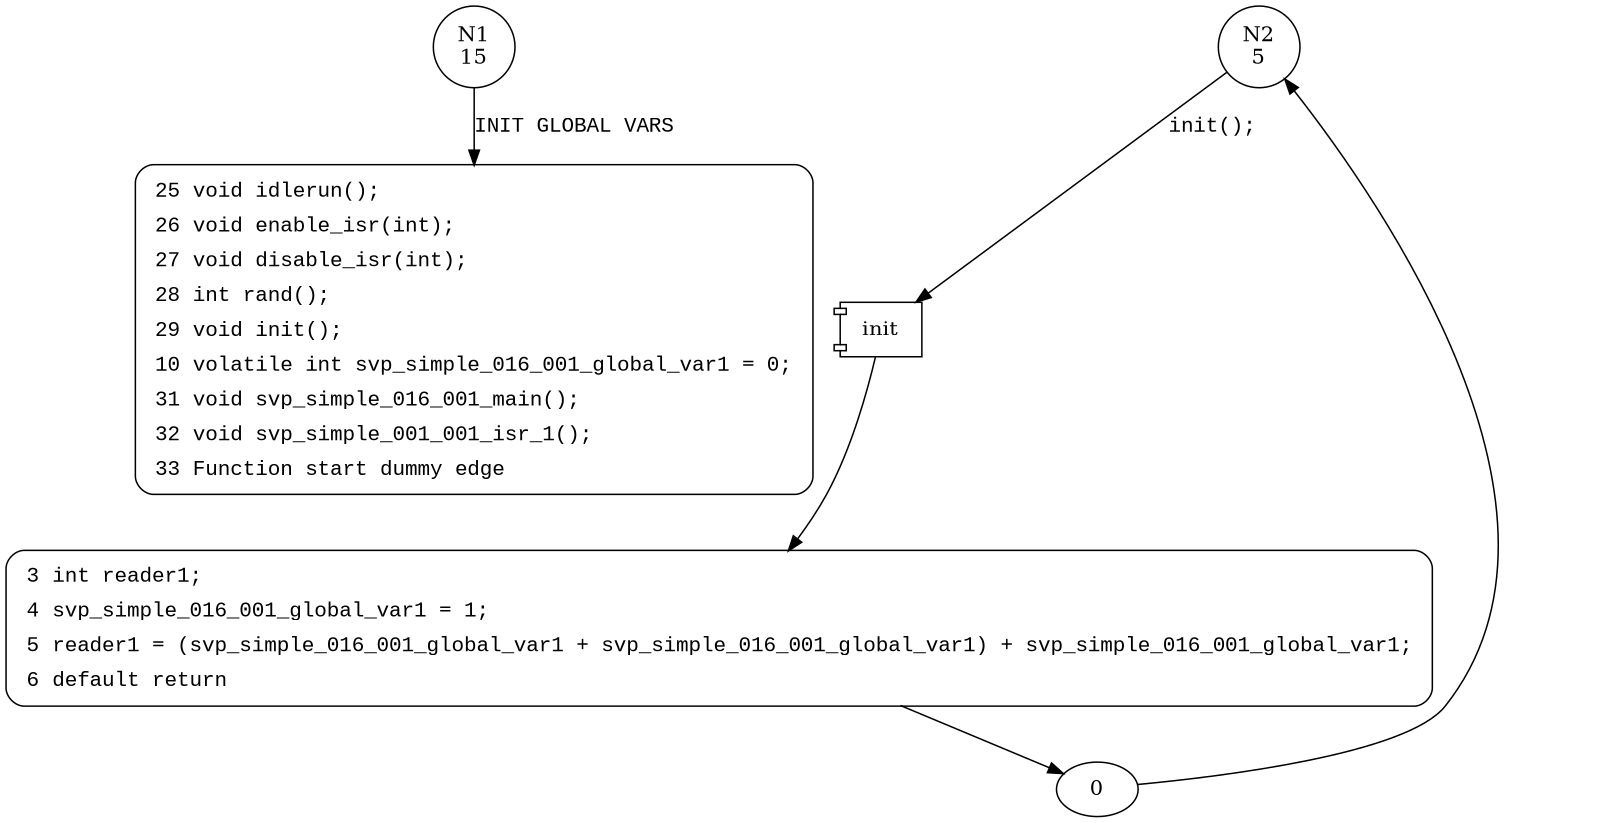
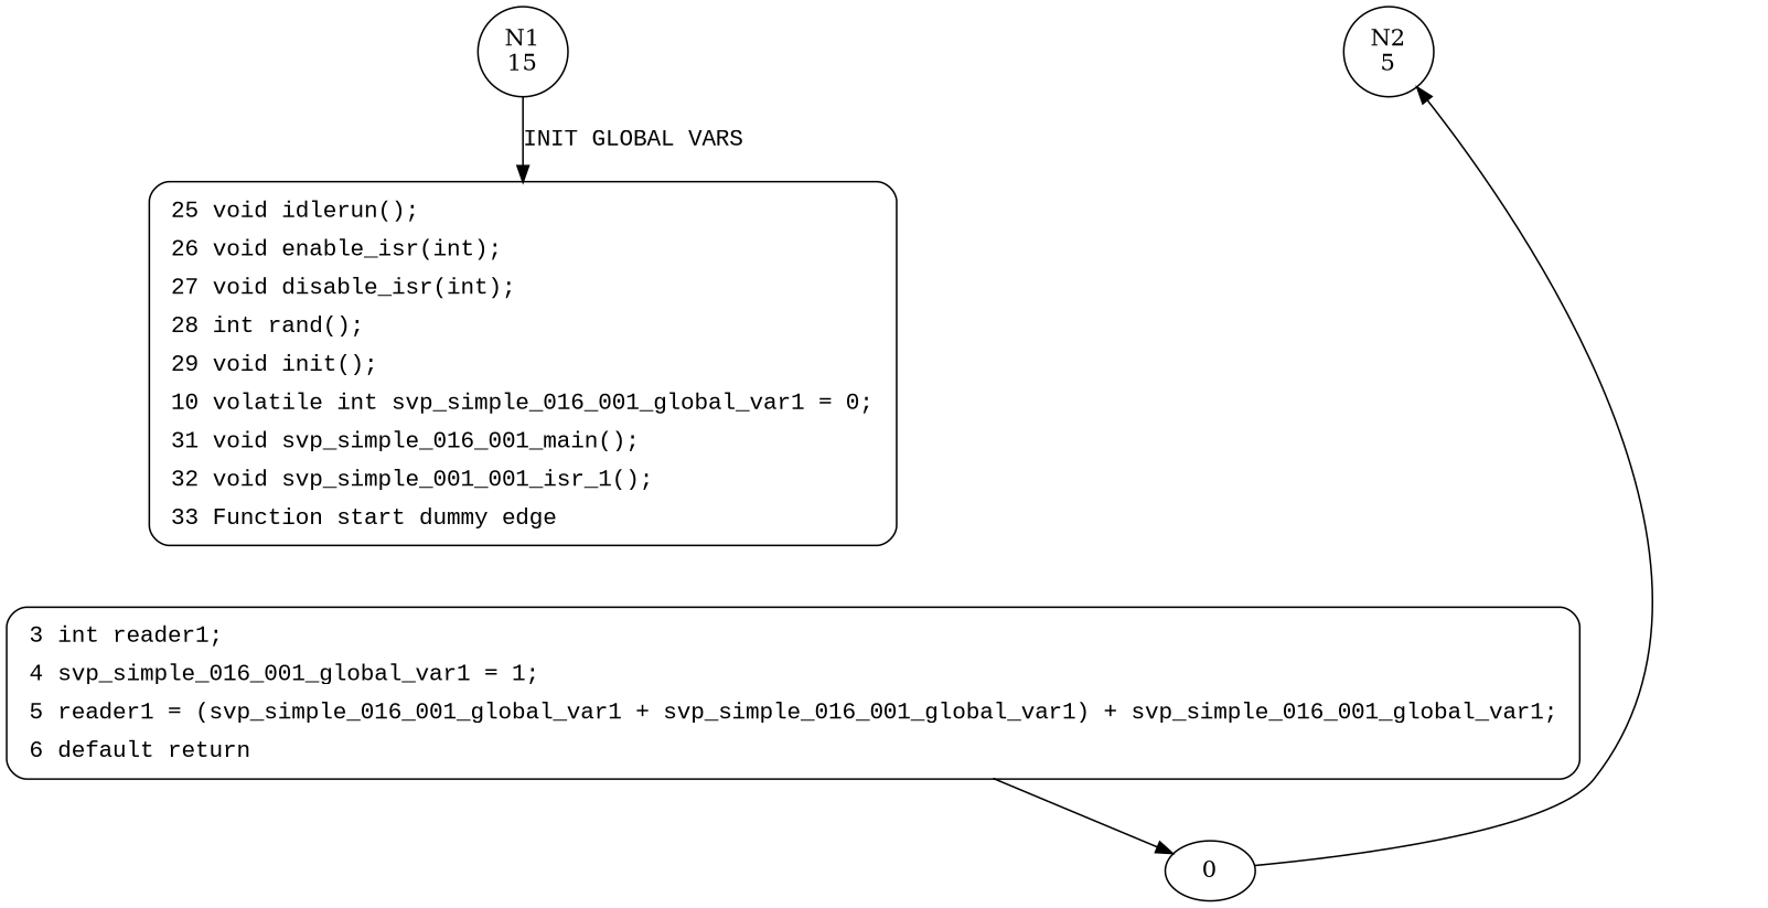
  digraph {
    node [shape=circle]
    edge [fontname="Courier New"]
    n1 [label="N1\n15"]
    n2 [fillcolor=white fontname="Courier New" label=<<table border="0" cellborder="0" cellpadding="3" bgcolor="white"><tr><td align="right">25</td><td align="left">void idlerun();</td></tr><tr><td align="right">26</td><td align="left">void enable_isr(int);</td></tr><tr><td align="right">27</td><td align="left">void disable_isr(int);</td></tr><tr><td align="right">28</td><td align="left">int rand();</td></tr><tr><td align="right">29</td><td align="left">void init();</td></tr><tr><td align="right">10</td><td align="left">volatile int svp_simple_016_001_global_var1 = 0;</td></tr><tr><td align="right">31</td><td align="left">void svp_simple_016_001_main();</td></tr><tr><td align="right">32</td><td align="left">void svp_simple_001_001_isr_1();</td></tr><tr><td align="right">33</td><td align="left">Function start dummy edge</td></tr></table>> penwidth=1 shape=Mrecord style="filled,bold"]
    n3 [label="N2\n5"]
-   n4 [label=init shape=component]
    n5 [fillcolor=white fontname="Courier New" label=<<table border="0" cellborder="0" cellpadding="3" bgcolor="white"><tr><td align="right">3</td><td align="left">int reader1;</td></tr><tr><td align="right">4</td><td align="left">svp_simple_016_001_global_var1 = 1;</td></tr><tr><td align="right">5</td><td align="left">reader1 = (svp_simple_016_001_global_var1 + svp_simple_016_001_global_var1) + svp_simple_016_001_global_var1;</td></tr><tr><td align="right">6</td><td align="left">default return</td></tr></table>> penwidth=1 shape=Mrecord style="filled,bold"]
    0 [shape=""]
    n1 -> n2 [label="INIT GLOBAL VARS"]
-   n3 -> n4 [label="init();"]
-   n4 -> n5
    n5 -> 0 [fontname=""]
    0 -> n3 [fontname=""]
  }
